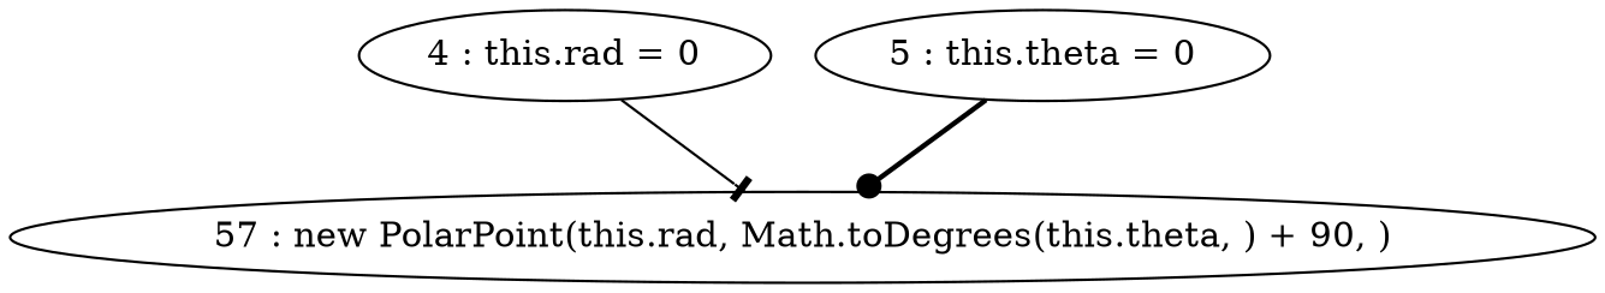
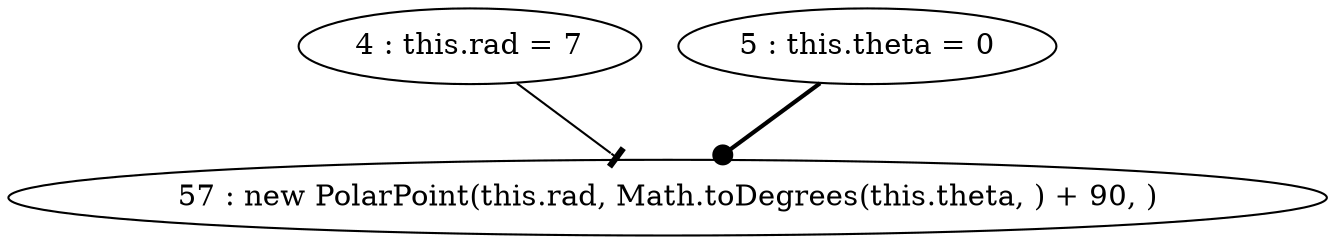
  digraph {
-   "4 : this.rad = 0"
+   "4 : this.rad = 0" [label="4 : this.rad = 7"]
    "57 : new PolarPoint(this.rad, Math.toDegrees(this.theta, ) + 90, )"
    "5 : this.theta = 0"
    "4 : this.rad = 0" -> "57 : new PolarPoint(this.rad, Math.toDegrees(this.theta, ) + 90, )" [style=solid arrowhead=tee]
    "5 : this.theta = 0" -> "57 : new PolarPoint(this.rad, Math.toDegrees(this.theta, ) + 90, )" [style=bold arrowhead=dot]
  }
